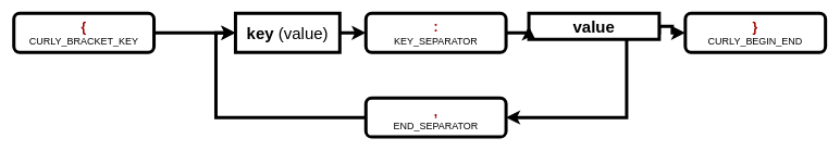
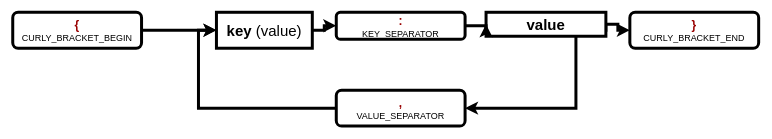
  <mxCell id="0" />
  <mxCell id="1" parent="0" />
  <mxCell id="2" style="edgeStyle=orthogonalEdgeStyle;rounded=0;orthogonalLoop=1;jettySize=auto;html=1;exitX=1;exitY=0.5;exitDx=0;exitDy=0;entryX=0;entryY=0.5;entryDx=0;entryDy=0;fontSize=25;fontColor=#990000;strokeWidth=5;" parent="1" source="3" target="5" edge="1"><mxGeometry relative="1" as="geometry" /></mxCell>
- <mxCell id="3" value="&lt;font color=&quot;#990000&quot;&gt;&lt;font style=&quot;font-size: 20px;&quot;&gt;&lt;b&gt;{&lt;/b&gt;&lt;/font&gt;&lt;br&gt;&lt;/font&gt;&lt;font style=&quot;font-size: 15px;&quot;&gt;CURLY_BRACKET_KEY&lt;/font&gt;" style="rounded=1;whiteSpace=wrap;html=1;strokeWidth=5;" parent="1" vertex="1"><mxGeometry x="20" y="20" width="215" height="60" as="geometry" /></mxCell>
+ <mxCell id="3" value="&lt;font color=&quot;#990000&quot;&gt;&lt;font style=&quot;font-size: 20px;&quot;&gt;&lt;b&gt;{&lt;/b&gt;&lt;/font&gt;&lt;br&gt;&lt;/font&gt;&lt;font style=&quot;font-size: 15px;&quot;&gt;CURLY_BRACKET_BEGIN&lt;/font&gt;" style="rounded=1;whiteSpace=wrap;html=1;strokeWidth=5;" parent="1" vertex="1"><mxGeometry x="20" y="20" width="215" height="60" as="geometry" /></mxCell>
  <mxCell id="4" style="edgeStyle=orthogonalEdgeStyle;rounded=0;orthogonalLoop=1;jettySize=auto;html=1;exitX=1;exitY=0.5;exitDx=0;exitDy=0;entryX=0;entryY=0.5;entryDx=0;entryDy=0;fontSize=25;fontColor=#990000;strokeWidth=5;" parent="1" source="5" target="11" edge="1"><mxGeometry relative="1" as="geometry" /></mxCell>
  <mxCell id="5" value="&lt;font style=&quot;font-size: 25px;&quot;&gt;&lt;b&gt;key&lt;/b&gt; (value)&lt;/font&gt;" style="rounded=0;whiteSpace=wrap;html=1;fontSize=20;strokeWidth=5;" parent="1" vertex="1"><mxGeometry x="360" y="20" width="160" height="60" as="geometry" /></mxCell>
  <mxCell id="6" style="edgeStyle=orthogonalEdgeStyle;rounded=0;orthogonalLoop=1;jettySize=auto;html=1;exitX=1;exitY=0.5;exitDx=0;exitDy=0;entryX=0;entryY=0.5;entryDx=0;entryDy=0;fontSize=25;fontColor=#990000;strokeWidth=5;" parent="1" source="8" target="9" edge="1"><mxGeometry relative="1" as="geometry" /></mxCell>
  <mxCell id="7" style="edgeStyle=orthogonalEdgeStyle;rounded=0;orthogonalLoop=1;jettySize=auto;html=1;exitX=1;exitY=0.5;exitDx=0;exitDy=0;entryX=1;entryY=0.5;entryDx=0;entryDy=0;fontSize=25;fontColor=#990000;strokeWidth=5;" parent="1" source="8" target="13" edge="1"><mxGeometry relative="1" as="geometry"><Array as="points"><mxPoint x="960" y="50" /><mxPoint x="960" y="180" /></Array></mxGeometry></mxCell>
  <mxCell id="8" value="&lt;span style=&quot;font-size: 25px;&quot;&gt;&lt;b&gt;value&lt;/b&gt;&lt;/span&gt;" style="rounded=0;whiteSpace=wrap;html=1;fontSize=20;strokeWidth=5;" parent="1" vertex="1"><mxGeometry x="810" y="20" width="200" height="40" as="geometry" /></mxCell>
- <mxCell id="9" value="&lt;font color=&quot;#990000&quot; style=&quot;font-size: 20px;&quot;&gt;&lt;b&gt;}&lt;/b&gt;&lt;/font&gt;&lt;br&gt;&lt;font style=&quot;font-size: 15px;&quot;&gt;CURLY_BEGIN_END&lt;/font&gt;" style="rounded=1;whiteSpace=wrap;html=1;strokeWidth=5;" parent="1" vertex="1"><mxGeometry x="1050" y="20" width="215" height="60" as="geometry" /></mxCell>
+ <mxCell id="9" value="&lt;font color=&quot;#990000&quot; style=&quot;font-size: 20px;&quot;&gt;&lt;b&gt;}&lt;/b&gt;&lt;/font&gt;&lt;br&gt;&lt;font style=&quot;font-size: 15px;&quot;&gt;CURLY_BRACKET_END&lt;/font&gt;" style="rounded=1;whiteSpace=wrap;html=1;strokeWidth=5;" parent="1" vertex="1"><mxGeometry x="1050" y="20" width="215" height="60" as="geometry" /></mxCell>
  <mxCell id="10" style="edgeStyle=orthogonalEdgeStyle;rounded=0;orthogonalLoop=1;jettySize=auto;html=1;exitX=1;exitY=0.5;exitDx=0;exitDy=0;entryX=0;entryY=0.5;entryDx=0;entryDy=0;fontSize=25;fontColor=#990000;strokeWidth=5;" parent="1" source="11" target="8" edge="1"><mxGeometry relative="1" as="geometry" /></mxCell>
- <mxCell id="11" value="&lt;font color=&quot;#990000&quot; style=&quot;font-size: 20px;&quot;&gt;&lt;b&gt;:&lt;/b&gt;&lt;/font&gt;&lt;br&gt;&lt;span style=&quot;font-size: 15px;&quot;&gt;KEY_SEPARATOR&lt;/span&gt;" style="rounded=1;whiteSpace=wrap;html=1;strokeWidth=5;" parent="1" vertex="1"><mxGeometry x="560" y="20" width="215" height="60" as="geometry" /></mxCell>
+ <mxCell id="11" value="&lt;font color=&quot;#990000&quot; style=&quot;font-size: 20px;&quot;&gt;&lt;b&gt;:&lt;/b&gt;&lt;/font&gt;&lt;br&gt;&lt;span style=&quot;font-size: 15px;&quot;&gt;KEY_SEPARATOR&lt;/span&gt;" style="rounded=1;whiteSpace=wrap;html=1;strokeWidth=5;" parent="1" vertex="1"><mxGeometry x="560" y="20" width="215" height="45" as="geometry" /></mxCell>
  <mxCell id="12" style="edgeStyle=orthogonalEdgeStyle;rounded=0;orthogonalLoop=1;jettySize=auto;html=1;exitX=0;exitY=0.5;exitDx=0;exitDy=0;entryX=0;entryY=0.5;entryDx=0;entryDy=0;fontSize=25;fontColor=#990000;strokeWidth=5;" parent="1" source="13" target="5" edge="1"><mxGeometry relative="1" as="geometry"><Array as="points"><mxPoint x="330" y="180" /><mxPoint x="330" y="50" /></Array></mxGeometry></mxCell>
- <mxCell id="13" value="&lt;span style=&quot;font-size: 20px;&quot;&gt;&lt;b&gt;&lt;font color=&quot;#990000&quot;&gt;,&lt;/font&gt;&lt;/b&gt;&lt;/span&gt;&lt;br&gt;&lt;font style=&quot;font-size: 15px;&quot;&gt;END_SEPARATOR&lt;/font&gt;" style="rounded=1;whiteSpace=wrap;html=1;strokeWidth=5;" parent="1" vertex="1"><mxGeometry x="560" y="150" width="215" height="60" as="geometry" /></mxCell>
+ <mxCell id="13" value="&lt;span style=&quot;font-size: 20px;&quot;&gt;&lt;b&gt;&lt;font color=&quot;#990000&quot;&gt;,&lt;/font&gt;&lt;/b&gt;&lt;/span&gt;&lt;br&gt;&lt;font style=&quot;font-size: 15px;&quot;&gt;VALUE_SEPARATOR&lt;/font&gt;" style="rounded=1;whiteSpace=wrap;html=1;strokeWidth=5;" parent="1" vertex="1"><mxGeometry x="560" y="150" width="215" height="60" as="geometry" /></mxCell>
